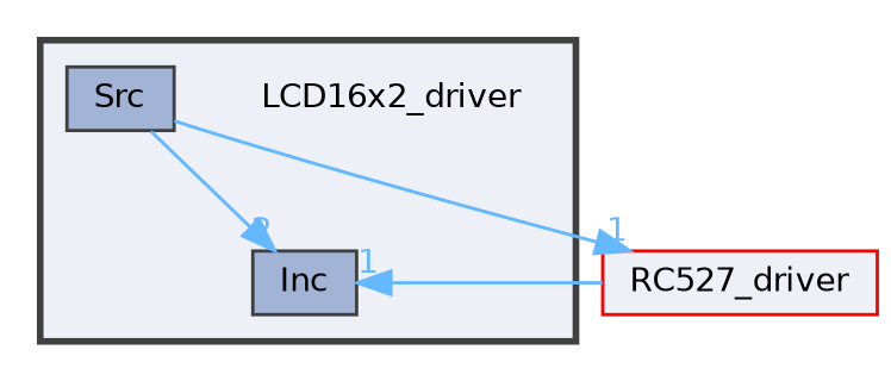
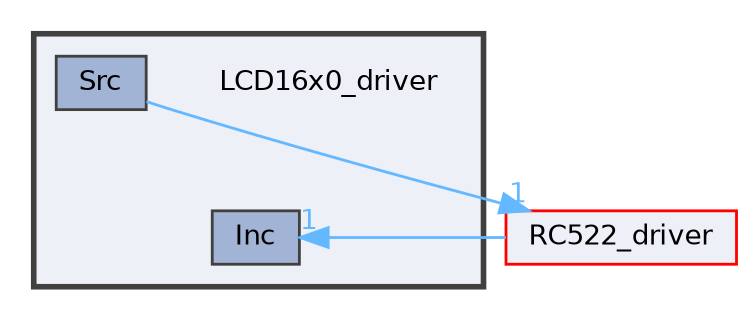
  digraph {
    compound=true
    node [fontname=Helvetica fontsize=10 shape=box color=grey25 fillcolor="#a2b4d6" style=filled]
    edge [color=steelblue1 fontcolor=steelblue1 fontname=Helvetica fontsize=10 headlabel=1 labeldistance=1.5 labelfontname=Helvetica labelfontsize=10]
-   n1 [height=0.2 label=LCD16x2_driver shape=plaintext width=0.4 color="" fillcolor="" style=""]
+   n1 [height=0.2 label=LCD16x0_driver shape=plaintext width=0.4 color="" fillcolor="" style=""]
    n2 [height=0.2 label=Inc width=0.4]
    n3 [height=0.2 label=Src width=0.4]
-   n4 [color=red fillcolor="#edf0f7" height=0.2 label=RC527_driver width=0.4]
+   n4 [color=red fillcolor="#edf0f7" height=0.2 label=RC522_driver width=0.4]
    subgraph cluster_1 {
      bgcolor="#edf0f7"
      fontname=Helvetica
      fontsize=10
      pencolor=grey25
      style="filled,bold"
      n1
      n2
      n3
    }
-   n3 -> n2 [headlabel=2]
    n3 -> n4
    n4 -> n2
  }
